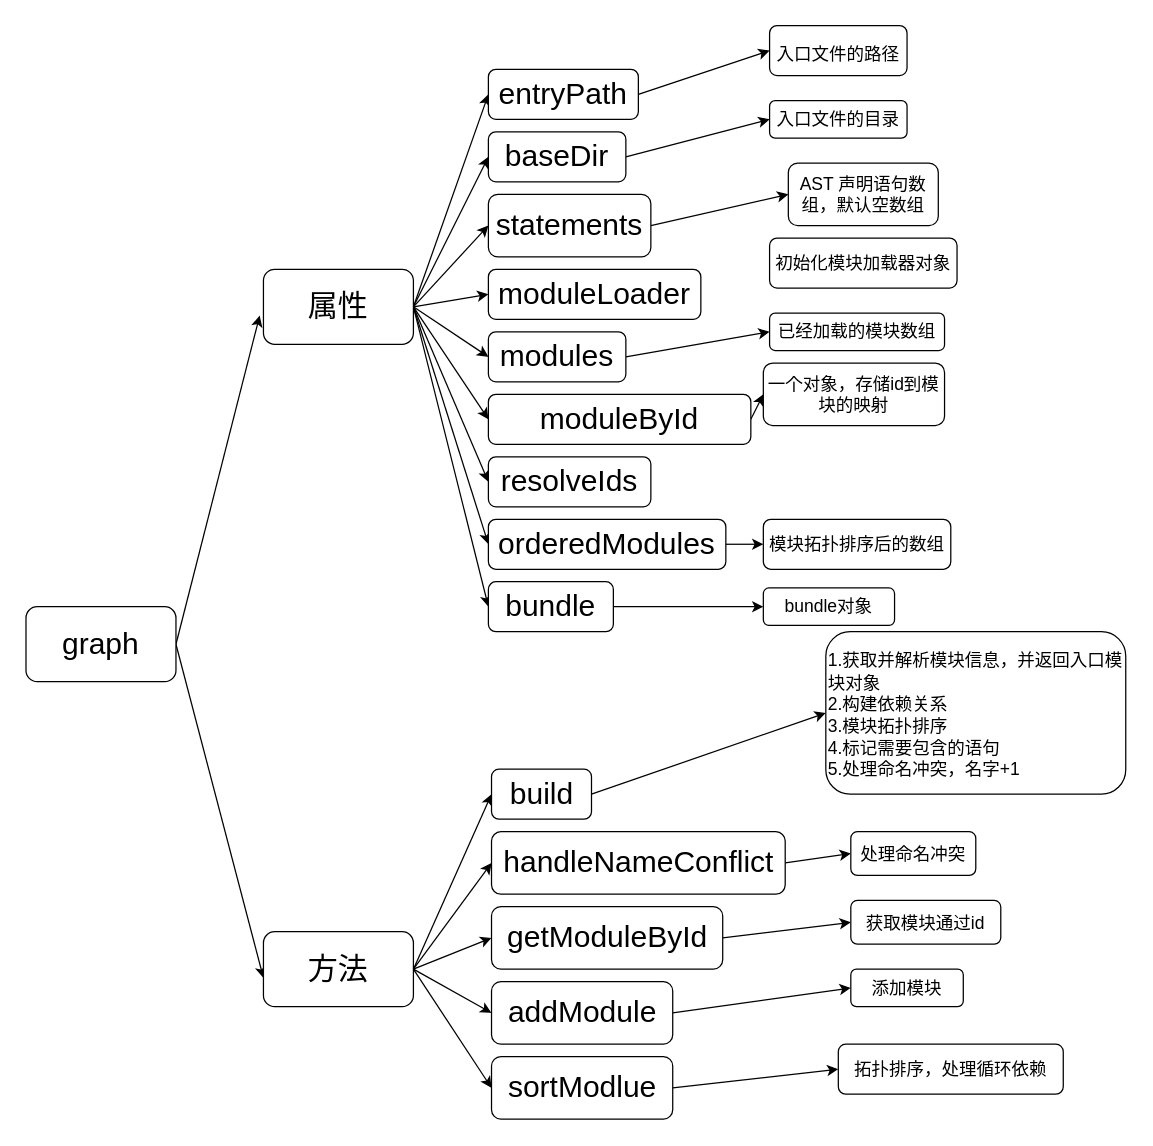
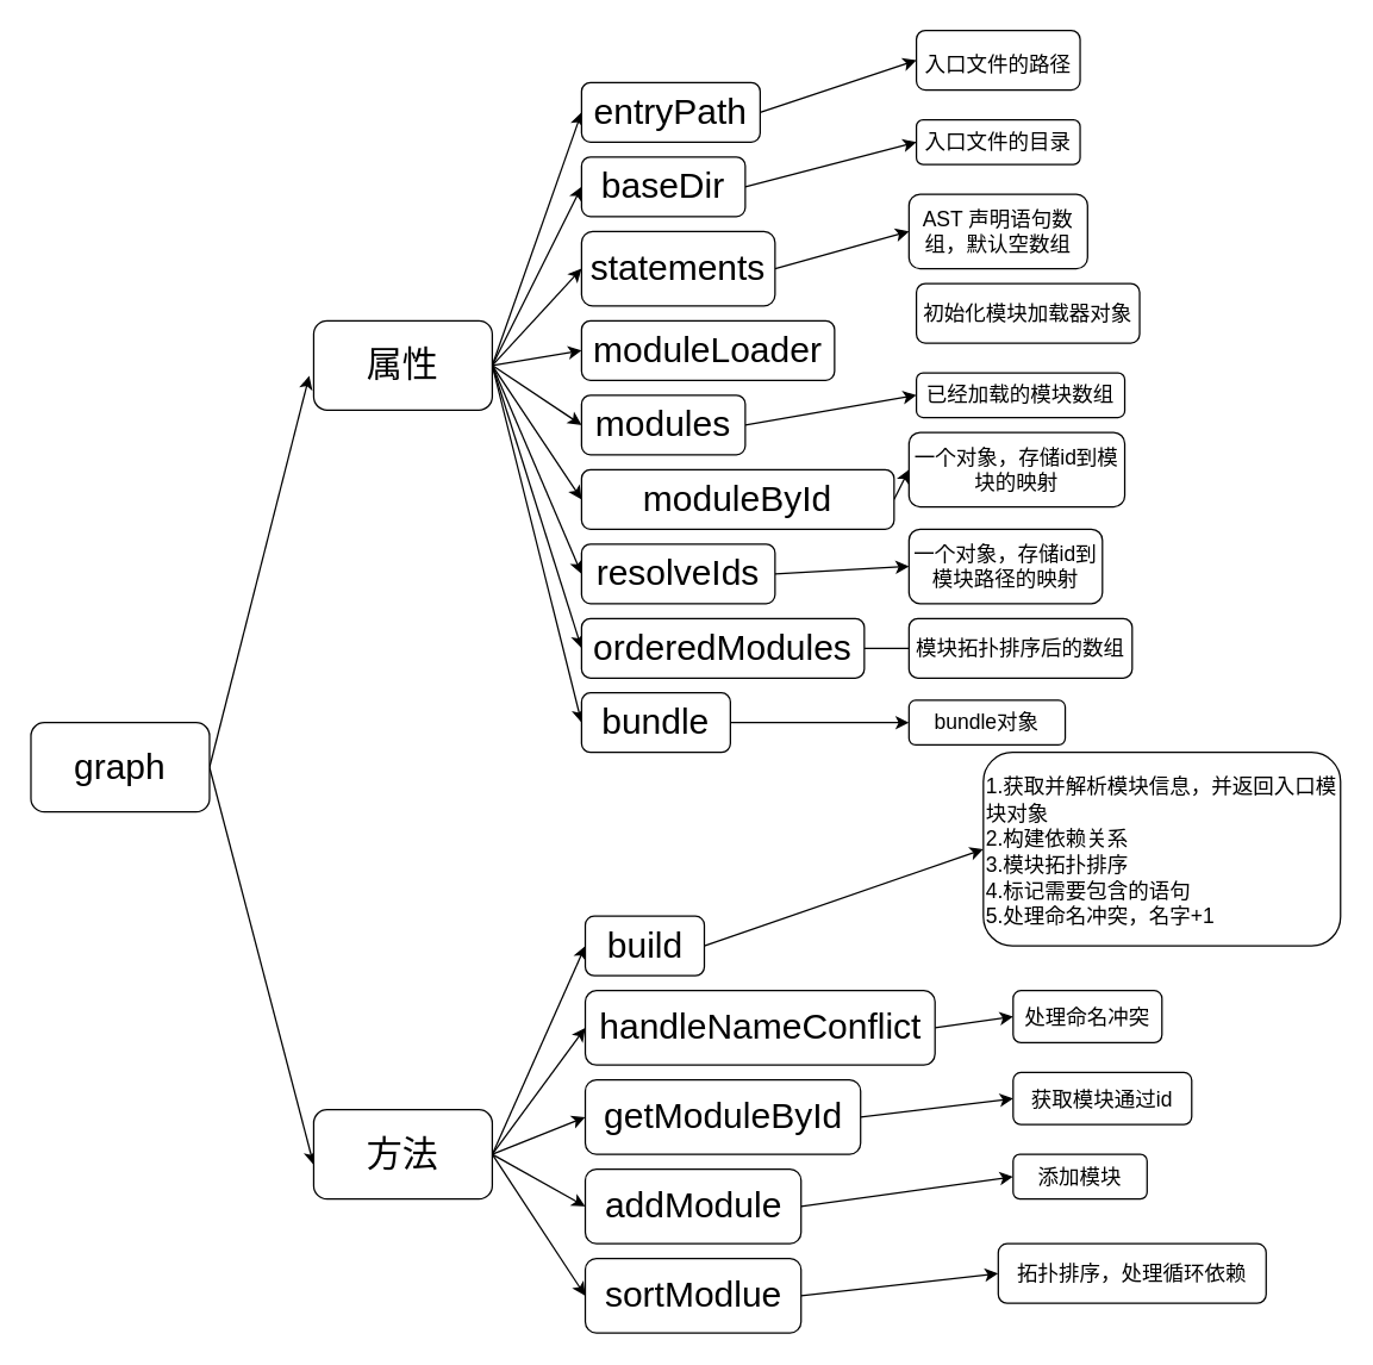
  <mxCell id="0" />
  <mxCell id="1" parent="0" />
  <mxCell id="2" style="edgeStyle=none;html=1;exitX=1;exitY=0.5;exitDx=0;exitDy=0;entryX=-0.025;entryY=0.617;entryDx=0;entryDy=0;entryPerimeter=0;fontSize=14;" edge="1" parent="1" source="4" target="14"><mxGeometry relative="1" as="geometry" /></mxCell>
  <mxCell id="3" style="edgeStyle=none;html=1;exitX=1;exitY=0.5;exitDx=0;exitDy=0;entryX=0;entryY=0.617;entryDx=0;entryDy=0;entryPerimeter=0;fontSize=14;" edge="1" parent="1" source="4" target="20"><mxGeometry relative="1" as="geometry" /></mxCell>
  <mxCell id="4" value="&lt;font style=&quot;font-size: 24px;&quot;&gt;graph&lt;/font&gt;" style="rounded=1;whiteSpace=wrap;html=1;" vertex="1" parent="1"><mxGeometry x="20" y="485" width="120" height="60" as="geometry" /></mxCell>
  <mxCell id="5" style="edgeStyle=none;html=1;exitX=1;exitY=0.5;exitDx=0;exitDy=0;entryX=0;entryY=0.5;entryDx=0;entryDy=0;fontSize=14;" edge="1" parent="1" source="14" target="22"><mxGeometry relative="1" as="geometry" /></mxCell>
  <mxCell id="6" style="edgeStyle=none;html=1;exitX=1;exitY=0.5;exitDx=0;exitDy=0;entryX=0;entryY=0.5;entryDx=0;entryDy=0;fontSize=14;" edge="1" parent="1" source="14" target="24"><mxGeometry relative="1" as="geometry" /></mxCell>
  <mxCell id="7" style="edgeStyle=none;html=1;exitX=1;exitY=0.5;exitDx=0;exitDy=0;entryX=0;entryY=0.5;entryDx=0;entryDy=0;fontSize=14;" edge="1" parent="1" source="14" target="26"><mxGeometry relative="1" as="geometry" /></mxCell>
  <mxCell id="8" style="edgeStyle=none;html=1;exitX=1;exitY=0.5;exitDx=0;exitDy=0;entryX=0;entryY=0.5;entryDx=0;entryDy=0;fontSize=14;" edge="1" parent="1" source="14" target="27"><mxGeometry relative="1" as="geometry" /></mxCell>
  <mxCell id="9" style="edgeStyle=none;html=1;exitX=1;exitY=0.5;exitDx=0;exitDy=0;entryX=0;entryY=0.5;entryDx=0;entryDy=0;fontSize=14;" edge="1" parent="1" source="14" target="29"><mxGeometry relative="1" as="geometry" /></mxCell>
  <mxCell id="10" style="edgeStyle=none;html=1;exitX=1;exitY=0.5;exitDx=0;exitDy=0;entryX=0;entryY=0.5;entryDx=0;entryDy=0;fontSize=14;" edge="1" parent="1" source="14" target="31"><mxGeometry relative="1" as="geometry" /></mxCell>
  <mxCell id="11" style="edgeStyle=none;html=1;exitX=1;exitY=0.5;exitDx=0;exitDy=0;entryX=0;entryY=0.5;entryDx=0;entryDy=0;fontSize=14;" edge="1" parent="1" source="14" target="33"><mxGeometry relative="1" as="geometry" /></mxCell>
  <mxCell id="12" style="edgeStyle=none;html=1;exitX=1;exitY=0.5;exitDx=0;exitDy=0;entryX=0;entryY=0.5;entryDx=0;entryDy=0;fontSize=14;" edge="1" parent="1" source="14" target="35"><mxGeometry relative="1" as="geometry" /></mxCell>
  <mxCell id="13" style="edgeStyle=none;html=1;exitX=1;exitY=0.5;exitDx=0;exitDy=0;entryX=0;entryY=0.5;entryDx=0;entryDy=0;fontSize=14;" edge="1" parent="1" source="14" target="37"><mxGeometry relative="1" as="geometry" /></mxCell>
  <mxCell id="14" value="属性" style="rounded=1;whiteSpace=wrap;html=1;fontSize=24;" vertex="1" parent="1"><mxGeometry x="210" y="215" width="120" height="60" as="geometry" /></mxCell>
  <mxCell id="15" style="edgeStyle=none;html=1;exitX=1;exitY=0.5;exitDx=0;exitDy=0;entryX=0;entryY=0.5;entryDx=0;entryDy=0;fontSize=24;" edge="1" parent="1" source="20" target="48"><mxGeometry relative="1" as="geometry" /></mxCell>
  <mxCell id="16" style="edgeStyle=none;html=1;exitX=1;exitY=0.5;exitDx=0;exitDy=0;entryX=0;entryY=0.5;entryDx=0;entryDy=0;fontSize=24;" edge="1" parent="1" source="20" target="50"><mxGeometry relative="1" as="geometry" /></mxCell>
  <mxCell id="17" style="edgeStyle=none;html=1;exitX=1;exitY=0.5;exitDx=0;exitDy=0;entryX=0;entryY=0.5;entryDx=0;entryDy=0;fontSize=24;" edge="1" parent="1" source="20" target="52"><mxGeometry relative="1" as="geometry" /></mxCell>
  <mxCell id="18" style="edgeStyle=none;html=1;exitX=1;exitY=0.5;exitDx=0;exitDy=0;entryX=0;entryY=0.5;entryDx=0;entryDy=0;fontSize=24;" edge="1" parent="1" source="20" target="54"><mxGeometry relative="1" as="geometry" /></mxCell>
  <mxCell id="19" style="edgeStyle=none;html=1;exitX=1;exitY=0.5;exitDx=0;exitDy=0;entryX=0;entryY=0.5;entryDx=0;entryDy=0;fontSize=24;" edge="1" parent="1" source="20" target="56"><mxGeometry relative="1" as="geometry" /></mxCell>
  <mxCell id="20" value="方法" style="rounded=1;whiteSpace=wrap;html=1;fontSize=24;" vertex="1" parent="1"><mxGeometry x="210" y="745" width="120" height="60" as="geometry" /></mxCell>
  <mxCell id="21" style="edgeStyle=none;html=1;exitX=1;exitY=0.5;exitDx=0;exitDy=0;entryX=0;entryY=0.5;entryDx=0;entryDy=0;fontSize=14;" edge="1" parent="1" source="22" target="38"><mxGeometry relative="1" as="geometry" /></mxCell>
  <mxCell id="22" value="entryPath" style="rounded=1;whiteSpace=wrap;html=1;fontSize=24;" vertex="1" parent="1"><mxGeometry x="390" y="55" width="120" height="40" as="geometry" /></mxCell>
  <mxCell id="23" style="edgeStyle=none;html=1;exitX=1;exitY=0.5;exitDx=0;exitDy=0;entryX=0;entryY=0.5;entryDx=0;entryDy=0;fontSize=14;" edge="1" parent="1" source="24" target="39"><mxGeometry relative="1" as="geometry" /></mxCell>
  <mxCell id="24" value="baseDir" style="rounded=1;whiteSpace=wrap;html=1;fontSize=24;" vertex="1" parent="1"><mxGeometry x="390" y="105" width="110" height="40" as="geometry" /></mxCell>
  <mxCell id="25" style="edgeStyle=none;html=1;exitX=1;exitY=0.5;exitDx=0;exitDy=0;entryX=0;entryY=0.5;entryDx=0;entryDy=0;fontSize=14;" edge="1" parent="1" source="26" target="40"><mxGeometry relative="1" as="geometry" /></mxCell>
  <mxCell id="26" value="statements" style="rounded=1;whiteSpace=wrap;html=1;fontSize=24;" vertex="1" parent="1"><mxGeometry x="390" y="155" width="130" height="50" as="geometry" /></mxCell>
  <mxCell id="27" value="moduleLoader" style="rounded=1;whiteSpace=wrap;html=1;fontSize=24;" vertex="1" parent="1"><mxGeometry x="390" y="215" width="170" height="40" as="geometry" /></mxCell>
  <mxCell id="28" style="edgeStyle=none;html=1;exitX=1;exitY=0.5;exitDx=0;exitDy=0;entryX=0;entryY=0.5;entryDx=0;entryDy=0;fontSize=14;" edge="1" parent="1" source="29" target="42"><mxGeometry relative="1" as="geometry" /></mxCell>
  <mxCell id="29" value="modules" style="rounded=1;whiteSpace=wrap;html=1;fontSize=24;" vertex="1" parent="1"><mxGeometry x="390" y="265" width="110" height="40" as="geometry" /></mxCell>
  <mxCell id="30" style="edgeStyle=none;html=1;exitX=1;exitY=0.5;exitDx=0;exitDy=0;entryX=0;entryY=0.5;entryDx=0;entryDy=0;fontSize=14;" edge="1" parent="1" source="31" target="43"><mxGeometry relative="1" as="geometry" /></mxCell>
  <mxCell id="31" value="moduleById" style="rounded=1;whiteSpace=wrap;html=1;fontSize=24;" vertex="1" parent="1"><mxGeometry x="390" y="315" width="210" height="40" as="geometry" /></mxCell>
+ <mxCell id="32" style="edgeStyle=none;html=1;exitX=1;exitY=0.5;exitDx=0;exitDy=0;entryX=0;entryY=0.5;entryDx=0;entryDy=0;fontSize=14;" edge="1" parent="1" source="33" target="44"><mxGeometry relative="1" as="geometry" /></mxCell>
  <mxCell id="33" value="resolveIds" style="rounded=1;whiteSpace=wrap;html=1;fontSize=24;" vertex="1" parent="1"><mxGeometry x="390" y="365" width="130" height="40" as="geometry" /></mxCell>
- <mxCell id="34" style="edgeStyle=none;html=1;exitX=1;exitY=0.5;exitDx=0;exitDy=0;entryX=0;entryY=0.5;entryDx=0;entryDy=0;fontSize=14;" edge="1" parent="1" source="35" target="45"><mxGeometry relative="1" as="geometry" /></mxCell>
+ <mxCell id="34" style="edgeStyle=none;html=1;exitX=1;exitY=0.5;exitDx=0;exitDy=0;entryX=0;entryY=0.5;entryDx=0;entryDy=0;fontSize=14;endArrow=none;" edge="1" parent="1" source="35" target="45"><mxGeometry relative="1" as="geometry" /></mxCell>
  <mxCell id="35" value="orderedModules" style="rounded=1;whiteSpace=wrap;html=1;fontSize=24;" vertex="1" parent="1"><mxGeometry x="390" y="415" width="190" height="40" as="geometry" /></mxCell>
  <mxCell id="36" style="edgeStyle=none;html=1;exitX=1;exitY=0.5;exitDx=0;exitDy=0;entryX=0;entryY=0.5;entryDx=0;entryDy=0;fontSize=14;" edge="1" parent="1" source="37" target="46"><mxGeometry relative="1" as="geometry" /></mxCell>
  <mxCell id="37" value="bundle" style="rounded=1;whiteSpace=wrap;html=1;fontSize=24;" vertex="1" parent="1"><mxGeometry x="390" y="465" width="100" height="40" as="geometry" /></mxCell>
  <mxCell id="38" value="&lt;font style=&quot;font-size: 14px;&quot;&gt;入口文件的路径&lt;/font&gt;" style="rounded=1;whiteSpace=wrap;html=1;fontSize=24;" vertex="1" parent="1"><mxGeometry x="615" y="20" width="110" height="40" as="geometry" /></mxCell>
  <mxCell id="39" value="入口文件的目录" style="rounded=1;whiteSpace=wrap;html=1;fontSize=14;" vertex="1" parent="1"><mxGeometry x="615" y="80" width="110" height="30" as="geometry" /></mxCell>
- <mxCell id="40" value="AST 声明语句数组，默认空数组" style="rounded=1;whiteSpace=wrap;html=1;fontSize=14;" vertex="1" parent="1"><mxGeometry x="630" y="130" width="120" height="50" as="geometry" /></mxCell>
+ <mxCell id="40" value="AST 声明语句数组，默认空数组" style="rounded=1;whiteSpace=wrap;html=1;fontSize=14;" vertex="1" parent="1"><mxGeometry x="610" y="130" width="120" height="50" as="geometry" /></mxCell>
  <mxCell id="41" value="初始化模块加载器对象" style="rounded=1;whiteSpace=wrap;html=1;fontSize=14;" vertex="1" parent="1"><mxGeometry x="615" y="190" width="150" height="40" as="geometry" /></mxCell>
  <mxCell id="42" value="已经加载的模块数组" style="rounded=1;whiteSpace=wrap;html=1;fontSize=14;" vertex="1" parent="1"><mxGeometry x="615" y="250" width="140" height="30" as="geometry" /></mxCell>
  <mxCell id="43" value="一个对象，存储id到模块的映射" style="rounded=1;whiteSpace=wrap;html=1;fontSize=14;" vertex="1" parent="1"><mxGeometry x="610" y="290" width="145" height="50" as="geometry" /></mxCell>
+ <mxCell id="44" value="一个对象，存储id到模块路径的映射" style="rounded=1;whiteSpace=wrap;html=1;fontSize=14;" vertex="1" parent="1"><mxGeometry x="610" y="355" width="130" height="50" as="geometry" /></mxCell>
  <mxCell id="45" value="模块拓扑排序后的数组" style="rounded=1;whiteSpace=wrap;html=1;fontSize=14;" vertex="1" parent="1"><mxGeometry x="610" y="415" width="150" height="40" as="geometry" /></mxCell>
  <mxCell id="46" value="bundle对象" style="rounded=1;whiteSpace=wrap;html=1;fontSize=14;" vertex="1" parent="1"><mxGeometry x="610" y="470" width="105" height="30" as="geometry" /></mxCell>
  <mxCell id="47" style="edgeStyle=none;html=1;exitX=1;exitY=0.5;exitDx=0;exitDy=0;entryX=0;entryY=0.5;entryDx=0;entryDy=0;fontSize=14;" edge="1" parent="1" source="48" target="57"><mxGeometry relative="1" as="geometry" /></mxCell>
  <mxCell id="48" value="&lt;font style=&quot;font-size: 24px;&quot;&gt;build&lt;/font&gt;" style="rounded=1;whiteSpace=wrap;html=1;fontSize=14;" vertex="1" parent="1"><mxGeometry x="392.5" y="615" width="80" height="40" as="geometry" /></mxCell>
  <mxCell id="49" style="edgeStyle=none;html=1;exitX=1;exitY=0.5;exitDx=0;exitDy=0;entryX=0;entryY=0.5;entryDx=0;entryDy=0;fontSize=14;" edge="1" parent="1" source="50" target="58"><mxGeometry relative="1" as="geometry" /></mxCell>
  <mxCell id="50" value="handleNameConflict" style="rounded=1;whiteSpace=wrap;html=1;fontSize=24;" vertex="1" parent="1"><mxGeometry x="392.5" y="665" width="235" height="50" as="geometry" /></mxCell>
  <mxCell id="51" style="edgeStyle=none;html=1;exitX=1;exitY=0.5;exitDx=0;exitDy=0;entryX=0;entryY=0.5;entryDx=0;entryDy=0;fontSize=14;" edge="1" parent="1" source="52" target="59"><mxGeometry relative="1" as="geometry" /></mxCell>
  <mxCell id="52" value="getModuleById" style="rounded=1;whiteSpace=wrap;html=1;fontSize=24;" vertex="1" parent="1"><mxGeometry x="392.5" y="725" width="185" height="50" as="geometry" /></mxCell>
  <mxCell id="53" style="edgeStyle=none;html=1;exitX=1;exitY=0.5;exitDx=0;exitDy=0;entryX=0;entryY=0.5;entryDx=0;entryDy=0;fontSize=14;" edge="1" parent="1" source="54" target="60"><mxGeometry relative="1" as="geometry" /></mxCell>
  <mxCell id="54" value="addModule" style="rounded=1;whiteSpace=wrap;html=1;fontSize=24;" vertex="1" parent="1"><mxGeometry x="392.5" y="785" width="145" height="50" as="geometry" /></mxCell>
  <mxCell id="55" style="edgeStyle=none;html=1;exitX=1;exitY=0.5;exitDx=0;exitDy=0;entryX=0;entryY=0.5;entryDx=0;entryDy=0;fontSize=14;" edge="1" parent="1" source="56" target="61"><mxGeometry relative="1" as="geometry" /></mxCell>
  <mxCell id="56" value="sortModlue" style="rounded=1;whiteSpace=wrap;html=1;fontSize=24;" vertex="1" parent="1"><mxGeometry x="392.5" y="845" width="145" height="50" as="geometry" /></mxCell>
  <mxCell id="57" value="&lt;p style=&quot;line-height: 60%;&quot;&gt;&lt;font style=&quot;font-size: 14px;&quot;&gt;1.获取并解析模块信息，并返回入口模块对象&lt;br&gt;2.构建依赖关系&lt;br&gt;3.模块拓扑排序&lt;br&gt;&lt;/font&gt;&lt;span style=&quot;background-color: initial; font-size: 14px;&quot;&gt;4.标记需要包含的语句&lt;br&gt;5.处理命名冲突，名字+1&lt;/span&gt;&lt;/p&gt;" style="rounded=1;whiteSpace=wrap;html=1;fontSize=24;align=left;" vertex="1" parent="1"><mxGeometry x="660" y="505" width="240" height="130" as="geometry" /></mxCell>
  <mxCell id="58" value="处理命名冲突" style="rounded=1;whiteSpace=wrap;html=1;fontSize=14;" vertex="1" parent="1"><mxGeometry x="680" y="665" width="100" height="35" as="geometry" /></mxCell>
  <mxCell id="59" value="获取模块通过id" style="rounded=1;whiteSpace=wrap;html=1;fontSize=14;" vertex="1" parent="1"><mxGeometry x="680" y="720" width="120" height="35" as="geometry" /></mxCell>
  <mxCell id="60" value="添加模块" style="rounded=1;whiteSpace=wrap;html=1;fontSize=14;" vertex="1" parent="1"><mxGeometry x="680" y="775" width="90" height="30" as="geometry" /></mxCell>
  <mxCell id="61" value="拓扑排序，处理循环依赖" style="rounded=1;whiteSpace=wrap;html=1;fontSize=14;" vertex="1" parent="1"><mxGeometry x="670" y="835" width="180" height="40" as="geometry" /></mxCell>
